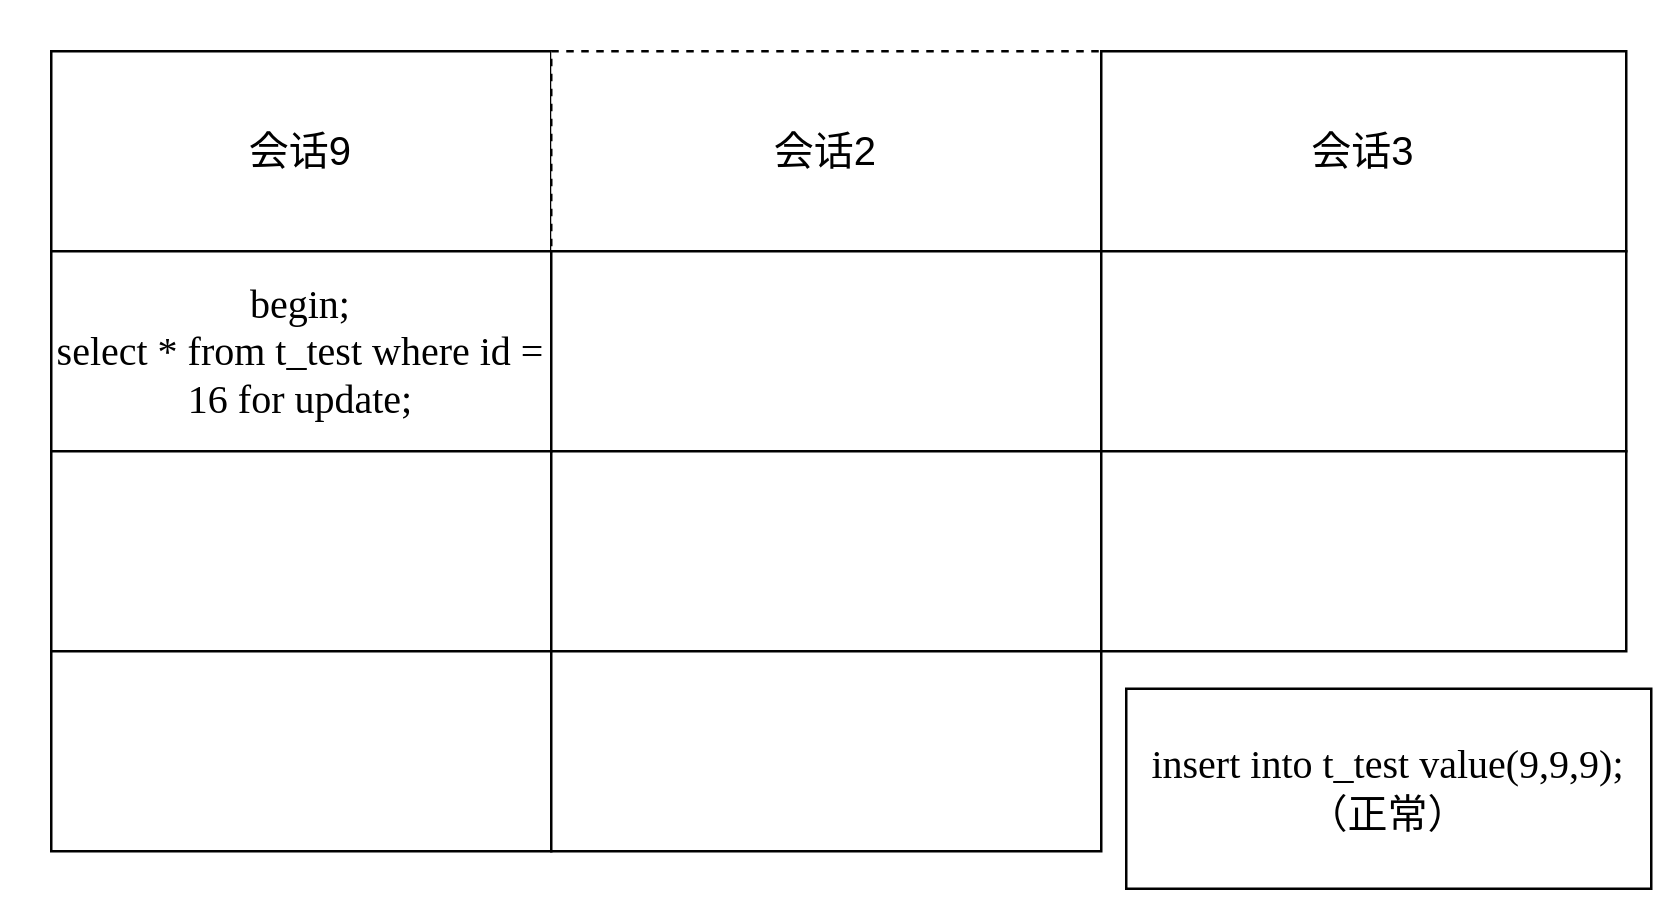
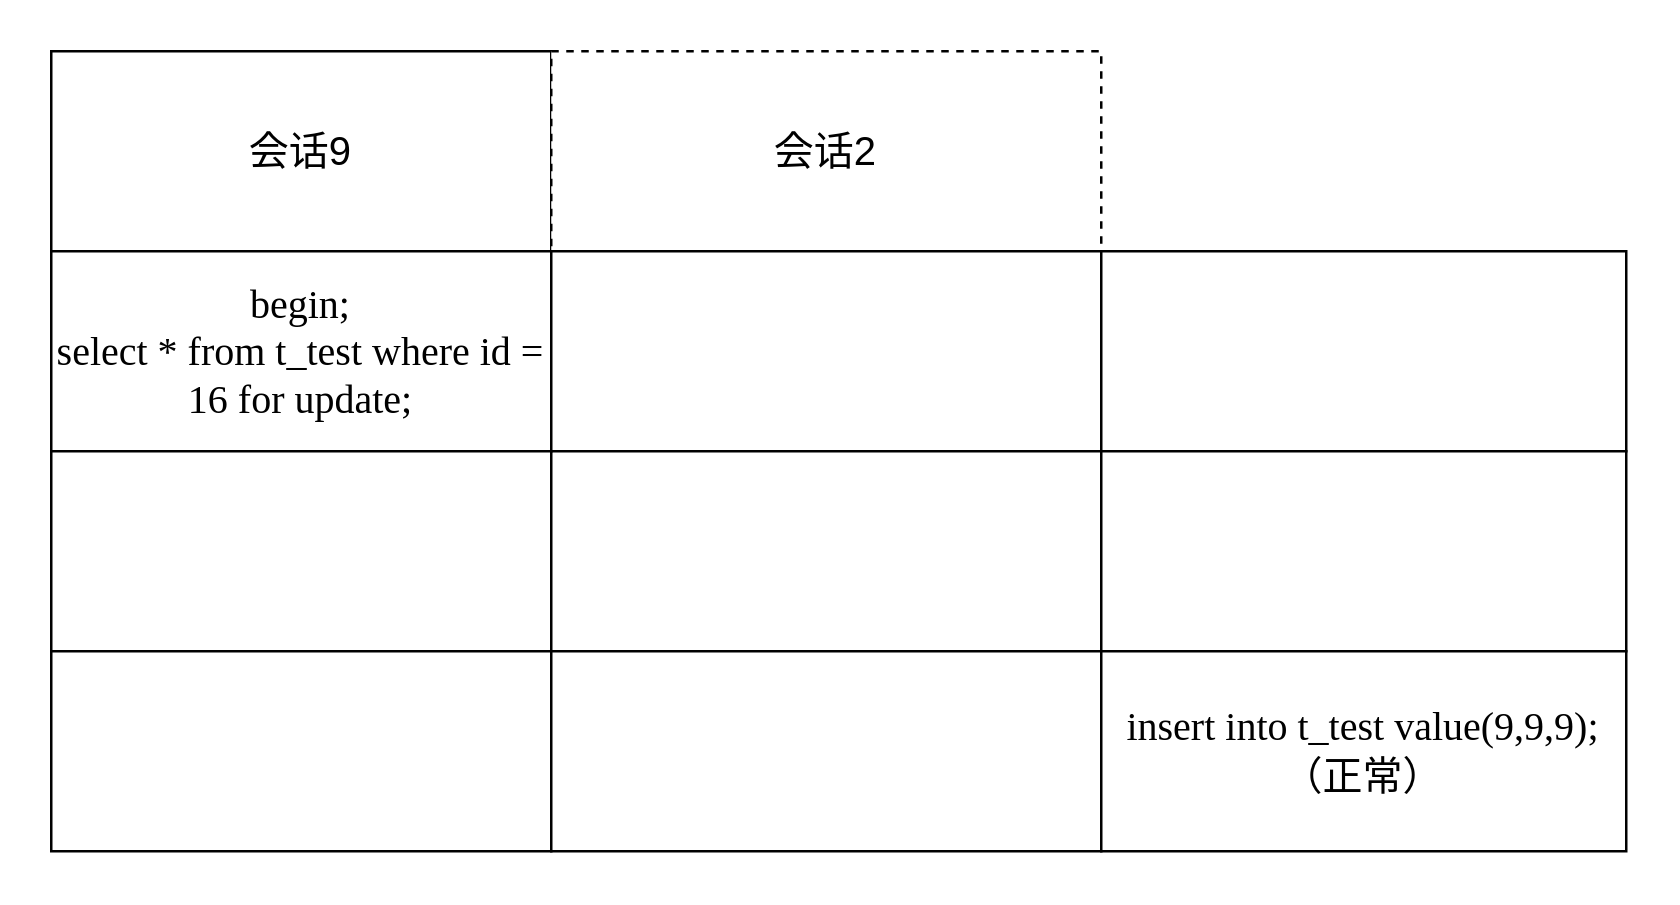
  <mxCell id="0" />
  <mxCell id="1" parent="0" />
  <mxCell id="2" value="会话9" style="rounded=0;whiteSpace=wrap;html=1;fontSize=16;" vertex="1" parent="1"><mxGeometry x="20" y="20" width="200" height="80" as="geometry" /></mxCell>
  <mxCell id="3" value="会话2" style="rounded=0;whiteSpace=wrap;html=1;fontSize=16;dashed=1;" vertex="1" parent="1"><mxGeometry x="220" y="20" width="220" height="80" as="geometry" /></mxCell>
- <mxCell id="4" value="会话3" style="rounded=0;whiteSpace=wrap;html=1;fontSize=16;" vertex="1" parent="1"><mxGeometry x="440" y="20" width="210" height="80" as="geometry" /></mxCell>
  <mxCell id="5" value="begin;&lt;br&gt;select * from t_test where id = 16 for update;" style="rounded=0;whiteSpace=wrap;html=1;fontSize=16;align=center;fontFamily=Times New Roman;" vertex="1" parent="1"><mxGeometry x="20" y="100" width="200" height="80" as="geometry" /></mxCell>
  <mxCell id="6" value="" style="rounded=0;whiteSpace=wrap;html=1;fontSize=16;fontFamily=Times New Roman;" vertex="1" parent="1"><mxGeometry x="220" y="100" width="220" height="80" as="geometry" /></mxCell>
  <mxCell id="7" value="" style="rounded=0;whiteSpace=wrap;html=1;fontSize=16;fontFamily=Times New Roman;" vertex="1" parent="1"><mxGeometry x="440" y="100" width="210" height="80" as="geometry" /></mxCell>
  <mxCell id="8" value="" style="rounded=0;whiteSpace=wrap;html=1;fontSize=16;align=center;fontFamily=Times New Roman;" vertex="1" parent="1"><mxGeometry x="20" y="180" width="200" height="80" as="geometry" /></mxCell>
  <mxCell id="9" value="" style="rounded=0;whiteSpace=wrap;html=1;fontSize=16;fontFamily=Times New Roman;" vertex="1" parent="1"><mxGeometry x="440" y="180" width="210" height="80" as="geometry" /></mxCell>
  <mxCell id="10" value="" style="rounded=0;whiteSpace=wrap;html=1;fontSize=16;align=center;fontFamily=Times New Roman;" vertex="1" parent="1"><mxGeometry x="20" y="260" width="200" height="80" as="geometry" /></mxCell>
  <mxCell id="11" value="" style="rounded=0;whiteSpace=wrap;html=1;fontSize=16;fontFamily=Times New Roman;" vertex="1" parent="1"><mxGeometry x="220" y="260" width="220" height="80" as="geometry" /></mxCell>
- <mxCell id="12" value="&lt;span style=&quot;font-size: 16px; background-color: rgb(255, 255, 255);&quot;&gt;insert into t_test value(9,9,9);&lt;br style=&quot;font-size: 16px;&quot;&gt;（正常）&lt;br style=&quot;font-size: 16px;&quot;&gt;&lt;/span&gt;" style="rounded=0;whiteSpace=wrap;html=1;fontSize=16;fontFamily=Times New Roman;align=center;" vertex="1" parent="1"><mxGeometry x="450" y="275" width="210" height="80" as="geometry" /></mxCell>
+ <mxCell id="12" value="&lt;span style=&quot;font-size: 16px; background-color: rgb(255, 255, 255);&quot;&gt;insert into t_test value(9,9,9);&lt;br style=&quot;font-size: 16px;&quot;&gt;（正常）&lt;br style=&quot;font-size: 16px;&quot;&gt;&lt;/span&gt;" style="rounded=0;whiteSpace=wrap;html=1;fontSize=16;fontFamily=Times New Roman;align=center;" vertex="1" parent="1"><mxGeometry x="440" y="260" width="210" height="80" as="geometry" /></mxCell>
